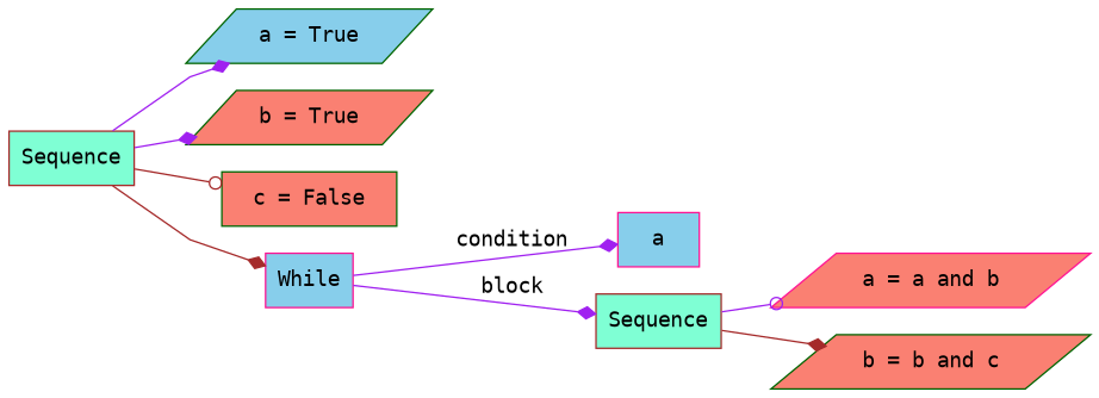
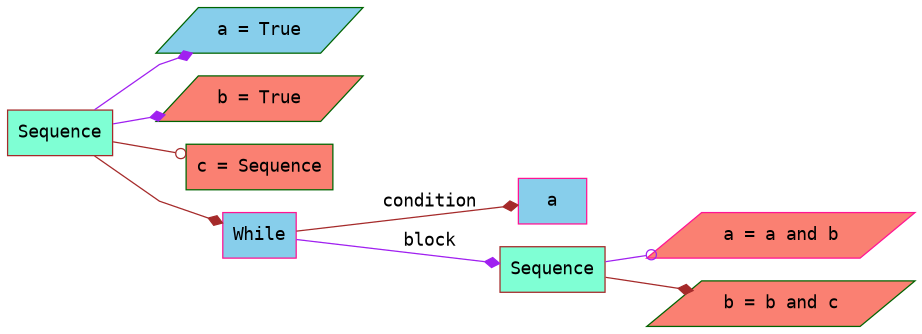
  digraph {
    rankdir=LR
    splines=polyline
    node [color=darkgreen fillcolor=salmon fontname=monospace shape=box style=filled]
    edge [arrowhead=diamond color=purple fontname=monospace]
    n1 [color=brown fillcolor=aquamarine label=Sequence]
    n2 [fillcolor=skyblue label="a = True" shape=parallelogram]
    n3 [label="b = True" shape=parallelogram]
-   n4 [label="c = False"]
+   n4 [label="c = Sequence"]
    n5 [color=deeppink fillcolor=skyblue label=While]
    n6 [color=deeppink fillcolor=skyblue label=a]
    n7 [color=brown fillcolor=aquamarine label=Sequence]
    n8 [color=deeppink label="a = a and b" shape=parallelogram]
    n9 [label="b = b and c" shape=parallelogram]
    n1 -> n2
    n1 -> n3
    n1 -> n4 [arrowhead=odot color=brown]
    n1 -> n5 [color=brown]
-   n5 -> n6 [label=condition]
+   n5 -> n6 [color=brown label=condition]
    n5 -> n7 [label=block]
    n7 -> n8 [arrowhead=odot]
    n7 -> n9 [color=brown]
  }
